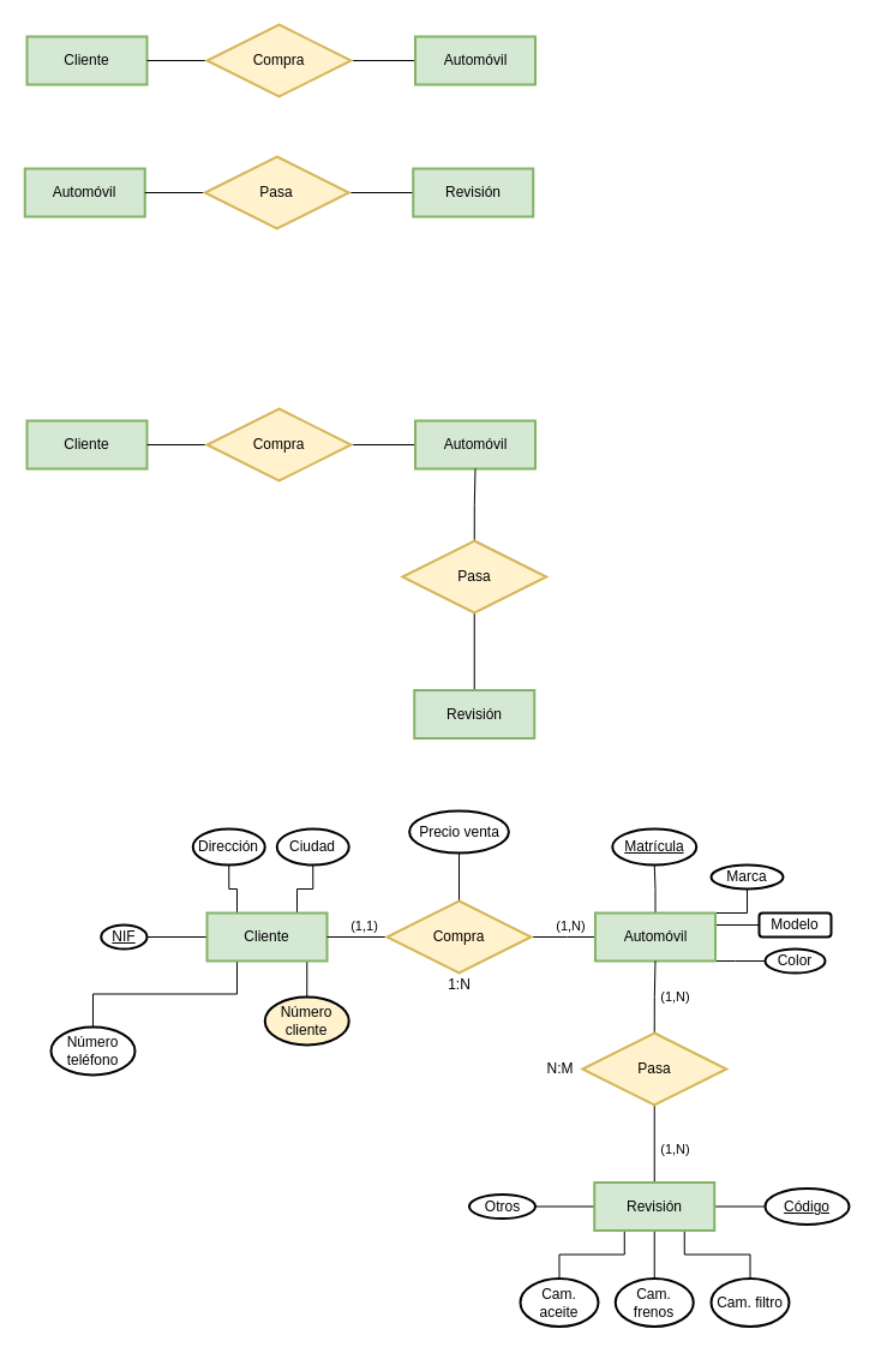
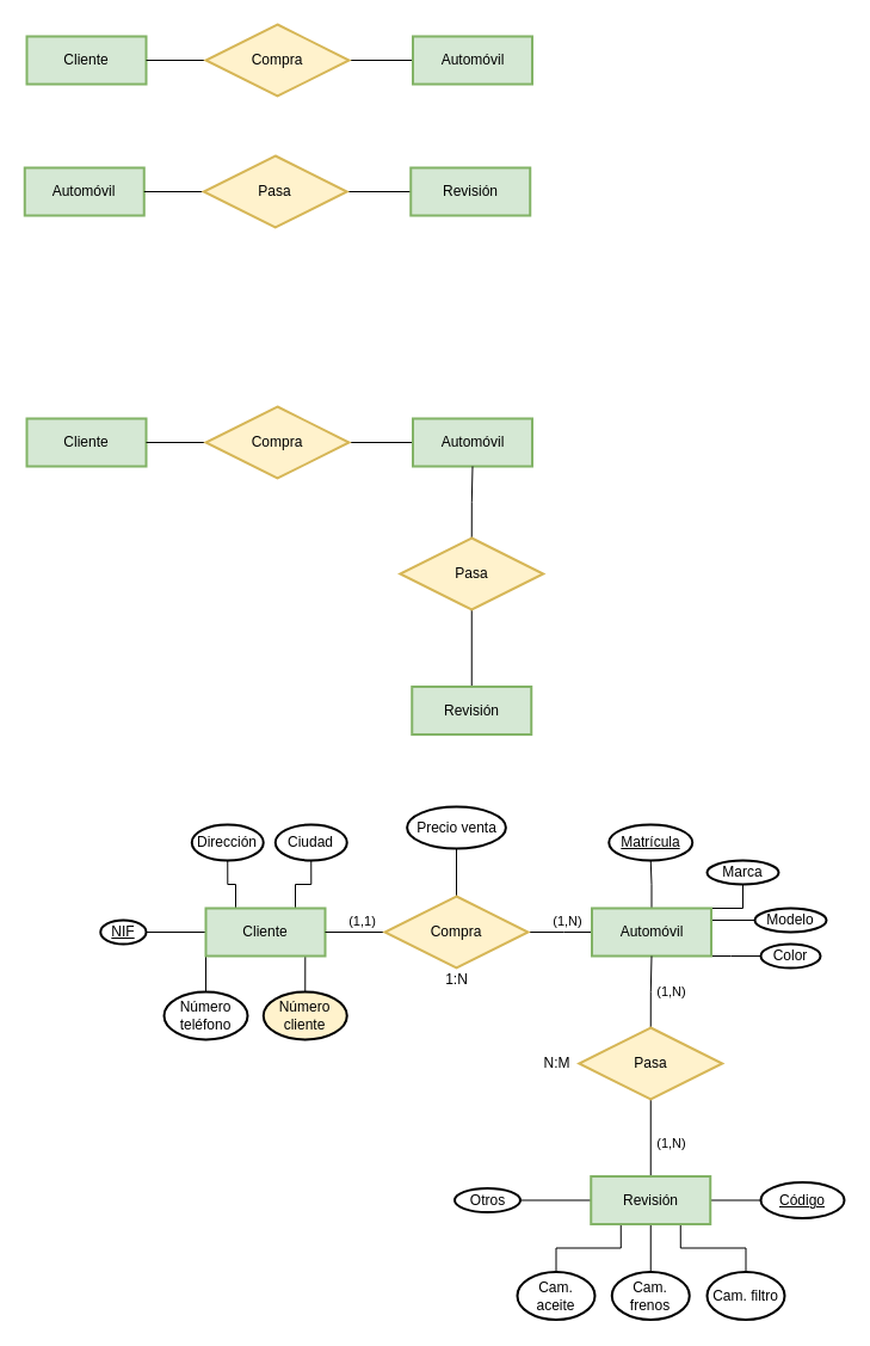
  <mxCell id="0" />
  <mxCell id="1" parent="0" />
  <mxCell id="2" value="Cliente" style="whiteSpace=wrap;html=1;align=center;strokeWidth=2;fillColor=#d5e8d4;strokeColor=#82b366;" vertex="1" parent="1"><mxGeometry x="22" y="30" width="100" height="40" as="geometry" /></mxCell>
  <mxCell id="3" style="edgeStyle=orthogonalEdgeStyle;rounded=0;orthogonalLoop=1;jettySize=auto;html=1;exitX=1;exitY=0.5;exitDx=0;exitDy=0;entryX=0;entryY=0.5;entryDx=0;entryDy=0;endArrow=none;endFill=0;" edge="1" parent="1" source="5" target="6"><mxGeometry relative="1" as="geometry" /></mxCell>
  <mxCell id="4" style="edgeStyle=orthogonalEdgeStyle;rounded=0;orthogonalLoop=1;jettySize=auto;html=1;exitX=0;exitY=0.5;exitDx=0;exitDy=0;entryX=1;entryY=0.5;entryDx=0;entryDy=0;endArrow=none;endFill=0;" edge="1" parent="1" source="5" target="2"><mxGeometry relative="1" as="geometry" /></mxCell>
  <mxCell id="5" value="Compra" style="shape=rhombus;perimeter=rhombusPerimeter;whiteSpace=wrap;html=1;align=center;strokeWidth=2;fillColor=#fff2cc;strokeColor=#d6b656;" vertex="1" parent="1"><mxGeometry x="172" y="20" width="120" height="60" as="geometry" /></mxCell>
  <mxCell id="6" value="Automóvil" style="whiteSpace=wrap;html=1;align=center;strokeWidth=2;fillColor=#d5e8d4;strokeColor=#82b366;" vertex="1" parent="1"><mxGeometry x="345.5" y="30" width="100" height="40" as="geometry" /></mxCell>
  <mxCell id="7" value="Automóvil" style="whiteSpace=wrap;html=1;align=center;strokeWidth=2;fillColor=#d5e8d4;strokeColor=#82b366;" vertex="1" parent="1"><mxGeometry x="20.25" y="140" width="100" height="40" as="geometry" /></mxCell>
  <mxCell id="8" style="edgeStyle=orthogonalEdgeStyle;rounded=0;orthogonalLoop=1;jettySize=auto;html=1;exitX=1;exitY=0.5;exitDx=0;exitDy=0;entryX=0;entryY=0.5;entryDx=0;entryDy=0;endArrow=none;endFill=0;" edge="1" parent="1" source="10" target="11"><mxGeometry relative="1" as="geometry" /></mxCell>
  <mxCell id="9" style="edgeStyle=orthogonalEdgeStyle;rounded=0;orthogonalLoop=1;jettySize=auto;html=1;exitX=0;exitY=0.5;exitDx=0;exitDy=0;entryX=1;entryY=0.5;entryDx=0;entryDy=0;endArrow=none;endFill=0;" edge="1" parent="1" source="10" target="7"><mxGeometry relative="1" as="geometry" /></mxCell>
  <mxCell id="10" value="Pasa" style="shape=rhombus;perimeter=rhombusPerimeter;whiteSpace=wrap;html=1;align=center;strokeWidth=2;fillColor=#fff2cc;strokeColor=#d6b656;" vertex="1" parent="1"><mxGeometry x="170.25" y="130" width="120" height="60" as="geometry" /></mxCell>
  <mxCell id="11" value="Revisión" style="whiteSpace=wrap;html=1;align=center;strokeWidth=2;fillColor=#d5e8d4;strokeColor=#82b366;" vertex="1" parent="1"><mxGeometry x="343.75" y="140" width="100" height="40" as="geometry" /></mxCell>
  <mxCell id="12" value="Cliente" style="whiteSpace=wrap;html=1;align=center;strokeWidth=2;fillColor=#d5e8d4;strokeColor=#82b366;" vertex="1" parent="1"><mxGeometry x="22" y="350" width="100" height="40" as="geometry" /></mxCell>
  <mxCell id="13" style="edgeStyle=orthogonalEdgeStyle;rounded=0;orthogonalLoop=1;jettySize=auto;html=1;exitX=1;exitY=0.5;exitDx=0;exitDy=0;entryX=0;entryY=0.5;entryDx=0;entryDy=0;endArrow=none;endFill=0;" edge="1" parent="1" source="15" target="16"><mxGeometry relative="1" as="geometry" /></mxCell>
  <mxCell id="14" style="edgeStyle=orthogonalEdgeStyle;rounded=0;orthogonalLoop=1;jettySize=auto;html=1;exitX=0;exitY=0.5;exitDx=0;exitDy=0;entryX=1;entryY=0.5;entryDx=0;entryDy=0;endArrow=none;endFill=0;" edge="1" parent="1" source="15" target="12"><mxGeometry relative="1" as="geometry" /></mxCell>
  <mxCell id="15" value="Compra" style="shape=rhombus;perimeter=rhombusPerimeter;whiteSpace=wrap;html=1;align=center;strokeWidth=2;fillColor=#fff2cc;strokeColor=#d6b656;" vertex="1" parent="1"><mxGeometry x="172" y="340" width="120" height="60" as="geometry" /></mxCell>
  <mxCell id="16" value="Automóvil" style="whiteSpace=wrap;html=1;align=center;strokeWidth=2;fillColor=#d5e8d4;strokeColor=#82b366;" vertex="1" parent="1"><mxGeometry x="345.5" y="350" width="100" height="40" as="geometry" /></mxCell>
  <mxCell id="17" style="edgeStyle=orthogonalEdgeStyle;rounded=0;orthogonalLoop=1;jettySize=auto;html=1;exitX=0.5;exitY=0;exitDx=0;exitDy=0;entryX=0.5;entryY=1;entryDx=0;entryDy=0;endArrow=none;endFill=0;" edge="1" parent="1" source="19" target="16"><mxGeometry relative="1" as="geometry" /></mxCell>
  <mxCell id="18" style="edgeStyle=orthogonalEdgeStyle;rounded=0;orthogonalLoop=1;jettySize=auto;html=1;exitX=0.5;exitY=1;exitDx=0;exitDy=0;entryX=0.5;entryY=0;entryDx=0;entryDy=0;endArrow=none;endFill=0;" edge="1" parent="1" source="19" target="20"><mxGeometry relative="1" as="geometry" /></mxCell>
  <mxCell id="19" value="Pasa" style="shape=rhombus;perimeter=rhombusPerimeter;whiteSpace=wrap;html=1;align=center;strokeWidth=2;fillColor=#fff2cc;strokeColor=#d6b656;" vertex="1" parent="1"><mxGeometry x="334.75" y="450" width="120" height="60" as="geometry" /></mxCell>
  <mxCell id="20" value="Revisión" style="whiteSpace=wrap;html=1;align=center;strokeWidth=2;fillColor=#d5e8d4;strokeColor=#82b366;" vertex="1" parent="1"><mxGeometry x="344.75" y="574.5" width="100" height="40" as="geometry" /></mxCell>
  <mxCell id="21" style="edgeStyle=orthogonalEdgeStyle;rounded=0;orthogonalLoop=1;jettySize=auto;html=1;exitX=0;exitY=0.5;exitDx=0;exitDy=0;entryX=1;entryY=0.5;entryDx=0;entryDy=0;endArrow=none;endFill=0;" edge="1" parent="1" source="26" target="54"><mxGeometry relative="1" as="geometry" /></mxCell>
  <mxCell id="22" style="edgeStyle=orthogonalEdgeStyle;rounded=0;orthogonalLoop=1;jettySize=auto;html=1;exitX=0.25;exitY=0;exitDx=0;exitDy=0;entryX=0.5;entryY=1;entryDx=0;entryDy=0;endArrow=none;endFill=0;" edge="1" parent="1" source="26" target="55"><mxGeometry relative="1" as="geometry" /></mxCell>
  <mxCell id="23" style="edgeStyle=orthogonalEdgeStyle;rounded=0;orthogonalLoop=1;jettySize=auto;html=1;exitX=0.75;exitY=0;exitDx=0;exitDy=0;entryX=0.5;entryY=1;entryDx=0;entryDy=0;endArrow=none;endFill=0;" edge="1" parent="1" source="26" target="56"><mxGeometry relative="1" as="geometry" /></mxCell>
  <mxCell id="24" style="edgeStyle=orthogonalEdgeStyle;rounded=0;orthogonalLoop=1;jettySize=auto;html=1;exitX=0.25;exitY=1;exitDx=0;exitDy=0;entryX=0.5;entryY=0;entryDx=0;entryDy=0;endArrow=none;endFill=0;" edge="1" parent="1" source="26" target="57"><mxGeometry relative="1" as="geometry" /></mxCell>
  <mxCell id="25" style="edgeStyle=orthogonalEdgeStyle;rounded=0;orthogonalLoop=1;jettySize=auto;html=1;exitX=0.75;exitY=1;exitDx=0;exitDy=0;entryX=0.5;entryY=0;entryDx=0;entryDy=0;endArrow=none;endFill=0;" edge="1" parent="1" source="26" target="58"><mxGeometry relative="1" as="geometry" /></mxCell>
  <mxCell id="26" value="Cliente" style="whiteSpace=wrap;html=1;align=center;strokeWidth=2;fillColor=#d5e8d4;strokeColor=#82b366;" vertex="1" parent="1"><mxGeometry x="172" y="760" width="100" height="40" as="geometry" /></mxCell>
  <mxCell id="27" style="edgeStyle=orthogonalEdgeStyle;rounded=0;orthogonalLoop=1;jettySize=auto;html=1;exitX=1;exitY=0.5;exitDx=0;exitDy=0;entryX=0;entryY=0.5;entryDx=0;entryDy=0;endArrow=none;endFill=0;" edge="1" parent="1" source="32" target="37"><mxGeometry relative="1" as="geometry"><Array as="points"><mxPoint x="472" y="780" /><mxPoint x="472" y="780" /></Array></mxGeometry></mxCell>
  <mxCell id="28" value="(1,N)" style="edgeLabel;html=1;align=center;verticalAlign=middle;resizable=0;points=[];" vertex="1" connectable="0" parent="27"><mxGeometry x="0.189" relative="1" as="geometry"><mxPoint y="-10" as="offset" /></mxGeometry></mxCell>
  <mxCell id="29" style="edgeStyle=orthogonalEdgeStyle;rounded=0;orthogonalLoop=1;jettySize=auto;html=1;exitX=0;exitY=0.5;exitDx=0;exitDy=0;entryX=1;entryY=0.5;entryDx=0;entryDy=0;endArrow=none;endFill=0;" edge="1" parent="1" source="32" target="26"><mxGeometry relative="1" as="geometry" /></mxCell>
  <mxCell id="30" value="(1,1)" style="edgeLabel;html=1;align=center;verticalAlign=middle;resizable=0;points=[];" vertex="1" connectable="0" parent="29"><mxGeometry x="-0.208" relative="1" as="geometry"><mxPoint y="-10" as="offset" /></mxGeometry></mxCell>
  <mxCell id="31" style="edgeStyle=orthogonalEdgeStyle;rounded=0;orthogonalLoop=1;jettySize=auto;html=1;exitX=0.5;exitY=0;exitDx=0;exitDy=0;entryX=0.5;entryY=1;entryDx=0;entryDy=0;endArrow=none;endFill=0;" edge="1" parent="1" source="32" target="50"><mxGeometry relative="1" as="geometry" /></mxCell>
  <mxCell id="32" value="Compra" style="shape=rhombus;perimeter=rhombusPerimeter;whiteSpace=wrap;html=1;align=center;strokeWidth=2;fillColor=#fff2cc;strokeColor=#d6b656;" vertex="1" parent="1"><mxGeometry x="322" y="750" width="120" height="60" as="geometry" /></mxCell>
  <mxCell id="33" style="edgeStyle=orthogonalEdgeStyle;rounded=0;orthogonalLoop=1;jettySize=auto;html=1;exitX=0.5;exitY=0;exitDx=0;exitDy=0;entryX=0.5;entryY=1;entryDx=0;entryDy=0;endArrow=none;endFill=0;" edge="1" parent="1" source="37" target="49"><mxGeometry relative="1" as="geometry" /></mxCell>
  <mxCell id="34" style="edgeStyle=orthogonalEdgeStyle;rounded=0;orthogonalLoop=1;jettySize=auto;html=1;exitX=1;exitY=0;exitDx=0;exitDy=0;entryX=0.5;entryY=1;entryDx=0;entryDy=0;endArrow=none;endFill=0;" edge="1" parent="1" source="37" target="53"><mxGeometry relative="1" as="geometry" /></mxCell>
  <mxCell id="35" style="edgeStyle=orthogonalEdgeStyle;rounded=0;orthogonalLoop=1;jettySize=auto;html=1;exitX=1;exitY=0.25;exitDx=0;exitDy=0;entryX=0;entryY=0.5;entryDx=0;entryDy=0;endArrow=none;endFill=0;" edge="1" parent="1" source="37" target="51"><mxGeometry relative="1" as="geometry" /></mxCell>
  <mxCell id="36" style="edgeStyle=orthogonalEdgeStyle;rounded=0;orthogonalLoop=1;jettySize=auto;html=1;exitX=1;exitY=1;exitDx=0;exitDy=0;entryX=0;entryY=0.5;entryDx=0;entryDy=0;endArrow=none;endFill=0;" edge="1" parent="1" source="37" target="52"><mxGeometry relative="1" as="geometry"><Array as="points"><mxPoint x="612" y="800" /><mxPoint x="612" y="800" /></Array></mxGeometry></mxCell>
  <mxCell id="37" value="Automóvil" style="whiteSpace=wrap;html=1;align=center;strokeWidth=2;fillColor=#d5e8d4;strokeColor=#82b366;" vertex="1" parent="1"><mxGeometry x="495.5" y="760" width="100" height="40" as="geometry" /></mxCell>
  <mxCell id="38" style="edgeStyle=orthogonalEdgeStyle;rounded=0;orthogonalLoop=1;jettySize=auto;html=1;exitX=0.5;exitY=0;exitDx=0;exitDy=0;entryX=0.5;entryY=1;entryDx=0;entryDy=0;endArrow=none;endFill=0;" edge="1" parent="1" source="42" target="37"><mxGeometry relative="1" as="geometry" /></mxCell>
  <mxCell id="39" value="(1,N)" style="edgeLabel;html=1;align=center;verticalAlign=middle;resizable=0;points=[];" vertex="1" connectable="0" parent="38"><mxGeometry x="0.209" relative="1" as="geometry"><mxPoint x="16" y="6" as="offset" /></mxGeometry></mxCell>
  <mxCell id="40" style="edgeStyle=orthogonalEdgeStyle;rounded=0;orthogonalLoop=1;jettySize=auto;html=1;exitX=0.5;exitY=1;exitDx=0;exitDy=0;entryX=0.5;entryY=0;entryDx=0;entryDy=0;endArrow=none;endFill=0;" edge="1" parent="1" source="42" target="48"><mxGeometry relative="1" as="geometry" /></mxCell>
  <mxCell id="41" value="(1,N)" style="edgeLabel;html=1;align=center;verticalAlign=middle;resizable=0;points=[];" vertex="1" connectable="0" parent="40"><mxGeometry x="0.116" relative="1" as="geometry"><mxPoint x="17" as="offset" /></mxGeometry></mxCell>
  <mxCell id="42" value="Pasa" style="shape=rhombus;perimeter=rhombusPerimeter;whiteSpace=wrap;html=1;align=center;strokeWidth=2;fillColor=#fff2cc;strokeColor=#d6b656;" vertex="1" parent="1"><mxGeometry x="484.75" y="860" width="120" height="60" as="geometry" /></mxCell>
  <mxCell id="43" style="edgeStyle=orthogonalEdgeStyle;rounded=0;orthogonalLoop=1;jettySize=auto;html=1;exitX=0;exitY=0.5;exitDx=0;exitDy=0;endArrow=none;endFill=0;" edge="1" parent="1" source="48" target="65"><mxGeometry relative="1" as="geometry" /></mxCell>
  <mxCell id="44" style="edgeStyle=orthogonalEdgeStyle;rounded=0;orthogonalLoop=1;jettySize=auto;html=1;exitX=1;exitY=0.5;exitDx=0;exitDy=0;entryX=0;entryY=0.5;entryDx=0;entryDy=0;endArrow=none;endFill=0;" edge="1" parent="1" source="48" target="61"><mxGeometry relative="1" as="geometry" /></mxCell>
  <mxCell id="45" style="edgeStyle=orthogonalEdgeStyle;rounded=0;orthogonalLoop=1;jettySize=auto;html=1;exitX=0.25;exitY=1;exitDx=0;exitDy=0;entryX=0.5;entryY=0;entryDx=0;entryDy=0;endArrow=none;endFill=0;" edge="1" parent="1" source="48" target="63"><mxGeometry relative="1" as="geometry" /></mxCell>
  <mxCell id="46" style="edgeStyle=orthogonalEdgeStyle;rounded=0;orthogonalLoop=1;jettySize=auto;html=1;exitX=0.75;exitY=1;exitDx=0;exitDy=0;entryX=0.5;entryY=0;entryDx=0;entryDy=0;endArrow=none;endFill=0;" edge="1" parent="1" source="48" target="64"><mxGeometry relative="1" as="geometry" /></mxCell>
  <mxCell id="47" style="edgeStyle=orthogonalEdgeStyle;rounded=0;orthogonalLoop=1;jettySize=auto;html=1;exitX=0.5;exitY=1;exitDx=0;exitDy=0;entryX=0.5;entryY=0;entryDx=0;entryDy=0;endArrow=none;endFill=0;" edge="1" parent="1" source="48" target="62"><mxGeometry relative="1" as="geometry" /></mxCell>
  <mxCell id="48" value="Revisión" style="whiteSpace=wrap;html=1;align=center;strokeWidth=2;fillColor=#d5e8d4;strokeColor=#82b366;" vertex="1" parent="1"><mxGeometry x="494.75" y="984.5" width="100" height="40" as="geometry" /></mxCell>
  <mxCell id="49" value="Matrícula" style="ellipse;whiteSpace=wrap;html=1;align=center;fontStyle=4;strokeWidth=2;" vertex="1" parent="1"><mxGeometry x="509.75" y="690" width="70" height="30" as="geometry" /></mxCell>
  <mxCell id="50" value="Precio venta" style="ellipse;whiteSpace=wrap;html=1;align=center;strokeWidth=2;" vertex="1" parent="1"><mxGeometry x="340.63" y="675" width="82.75" height="35" as="geometry" /></mxCell>
- <mxCell id="51" value="Modelo" style="whiteSpace=wrap;html=1;align=center;strokeWidth=2;rounded=1;" vertex="1" parent="1"><mxGeometry x="632" y="760" width="60" height="20" as="geometry" /></mxCell>
+ <mxCell id="51" value="Modelo" style="ellipse;whiteSpace=wrap;html=1;align=center;strokeWidth=2;" vertex="1" parent="1"><mxGeometry x="632" y="760" width="60" height="20" as="geometry" /></mxCell>
  <mxCell id="52" value="Color" style="ellipse;whiteSpace=wrap;html=1;align=center;strokeWidth=2;" vertex="1" parent="1"><mxGeometry x="637" y="790" width="50" height="20" as="geometry" /></mxCell>
  <mxCell id="53" value="Marca" style="ellipse;whiteSpace=wrap;html=1;align=center;strokeWidth=2;" vertex="1" parent="1"><mxGeometry x="592" y="720" width="60" height="20" as="geometry" /></mxCell>
  <mxCell id="54" value="NIF" style="ellipse;whiteSpace=wrap;html=1;align=center;fontStyle=4;strokeWidth=2;" vertex="1" parent="1"><mxGeometry x="83.75" y="770" width="38.25" height="20" as="geometry" /></mxCell>
  <mxCell id="55" value="Dirección" style="ellipse;whiteSpace=wrap;html=1;align=center;strokeWidth=2;" vertex="1" parent="1"><mxGeometry x="160.25" y="690" width="60" height="30" as="geometry" /></mxCell>
  <mxCell id="56" value="Ciudad" style="ellipse;whiteSpace=wrap;html=1;align=center;strokeWidth=2;" vertex="1" parent="1"><mxGeometry x="230.25" y="690" width="60" height="30" as="geometry" /></mxCell>
- <mxCell id="57" value="Número teléfono" style="ellipse;whiteSpace=wrap;html=1;align=center;strokeWidth=2;" vertex="1" parent="1"><mxGeometry x="42" y="855" width="70" height="40" as="geometry" /></mxCell>
+ <mxCell id="57" value="Número teléfono" style="ellipse;whiteSpace=wrap;html=1;align=center;strokeWidth=2;" vertex="1" parent="1"><mxGeometry x="137" y="830" width="70" height="40" as="geometry" /></mxCell>
  <mxCell id="58" value="Número cliente" style="ellipse;whiteSpace=wrap;html=1;align=center;strokeWidth=2;fillColor=#fff2cc;" vertex="1" parent="1"><mxGeometry x="220.25" y="830" width="70" height="40" as="geometry" /></mxCell>
  <mxCell id="59" value="1:N" style="text;html=1;align=center;verticalAlign=middle;resizable=0;points=[];autosize=1;strokeColor=none;fillColor=none;" vertex="1" parent="1"><mxGeometry x="362" y="805" width="40" height="30" as="geometry" /></mxCell>
  <mxCell id="60" value="N:M" style="text;html=1;align=center;verticalAlign=middle;resizable=0;points=[];autosize=1;strokeColor=none;fillColor=none;" vertex="1" parent="1"><mxGeometry x="445.5" y="875" width="40" height="30" as="geometry" /></mxCell>
  <mxCell id="61" value="Código" style="ellipse;whiteSpace=wrap;html=1;align=center;fontStyle=4;strokeWidth=2;" vertex="1" parent="1"><mxGeometry x="637" y="989.5" width="70" height="30" as="geometry" /></mxCell>
  <mxCell id="62" value="Cam. frenos" style="ellipse;whiteSpace=wrap;html=1;align=center;strokeWidth=2;" vertex="1" parent="1"><mxGeometry x="512.25" y="1064.5" width="65" height="40" as="geometry" /></mxCell>
  <mxCell id="63" value="Cam. aceite" style="ellipse;whiteSpace=wrap;html=1;align=center;strokeWidth=2;" vertex="1" parent="1"><mxGeometry x="433" y="1064.5" width="65" height="40" as="geometry" /></mxCell>
  <mxCell id="64" value="Cam. filtro" style="ellipse;whiteSpace=wrap;html=1;align=center;strokeWidth=2;" vertex="1" parent="1"><mxGeometry x="592" y="1064.5" width="65" height="40" as="geometry" /></mxCell>
- <mxCell id="65" value="Otros" style="ellipse;whiteSpace=wrap;html=1;align=center;strokeWidth=2;" vertex="1" parent="1"><mxGeometry x="390.5" y="994.5" width="55" height="20" as="geometry" /></mxCell>
+ <mxCell id="65" value="Otros" style="ellipse;whiteSpace=wrap;html=1;align=center;strokeWidth=2;" vertex="1" parent="1"><mxGeometry x="380.5" y="994.5" width="55" height="20" as="geometry" /></mxCell>
